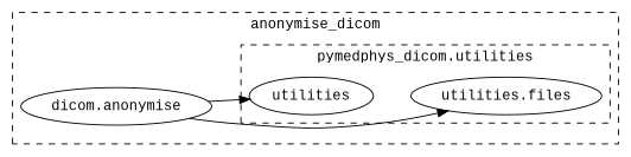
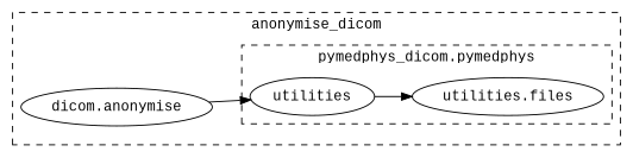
  strict digraph {
    fontname="Liberation Mono"
    rankdir=LR
    node [fontname="Liberation Mono"]
    edge [color=black fontname="Liberation Mono"]
    n1 [label="utilities.files"]
    n2 [label=utilities]
    n3 [label="dicom.anonymise"]
    subgraph cluster_1 {
      label=anonymise_dicom
      style=dashed
      n3
      subgraph cluster_2 {
-       label="pymedphys_dicom.utilities"
+       label="pymedphys_dicom.pymedphys"
        style=dashed
        subgraph sub_3 {
          label="pymedphys_dicom.utilities"
          rank=same
          style=dashed
          n1
        }
        subgraph sub_4 {
          label="pymedphys_dicom.utilities"
          rank=same
          style=dashed
          n2
        }
      }
    }
-   n3 -> n1
+   n2 -> n1
    n3 -> n2
  }
